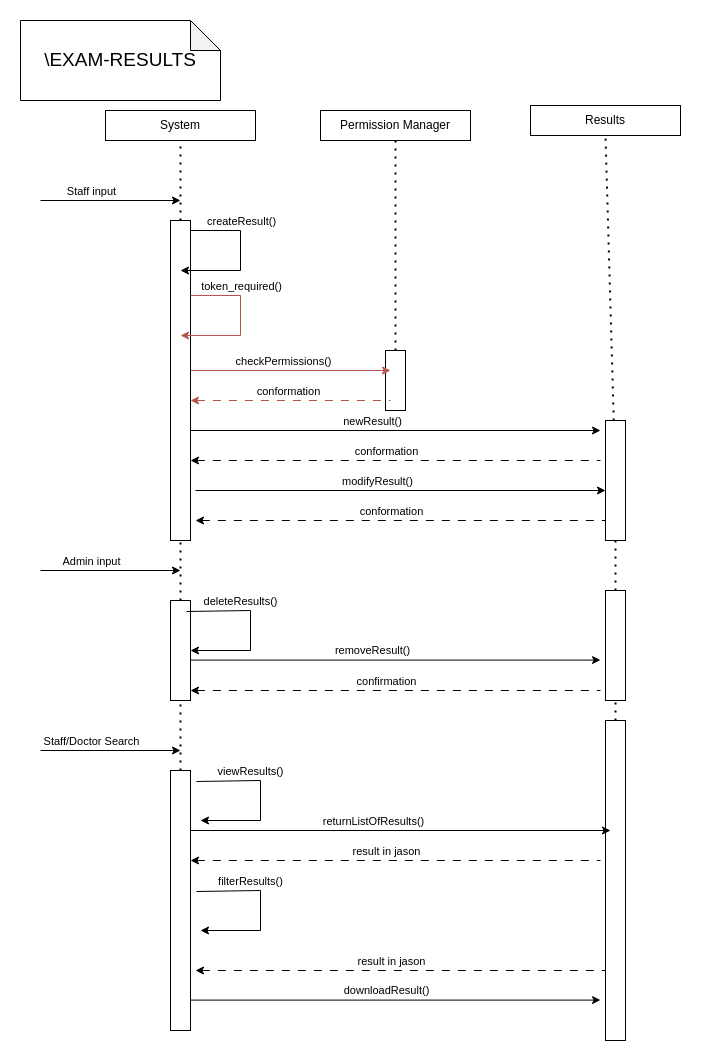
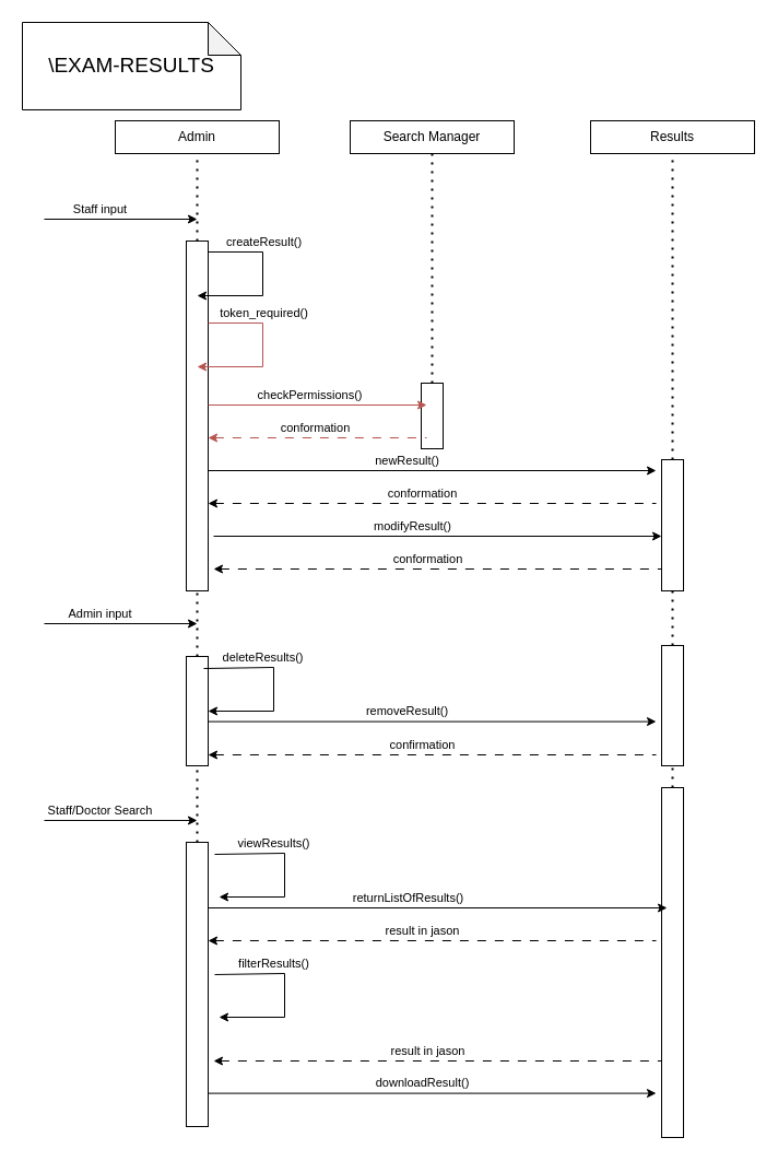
  <mxCell id="0" />
  <mxCell id="1" parent="0" />
  <mxCell id="2" value="" style="rounded=0;whiteSpace=wrap;html=1;" parent="1" vertex="1"><mxGeometry x="385" y="350" width="20" height="60" as="geometry" /></mxCell>
  <mxCell id="3" value="" style="rounded=0;whiteSpace=wrap;html=1;" parent="1" vertex="1"><mxGeometry x="170" y="220" width="20" height="320" as="geometry" /></mxCell>
- <mxCell id="4" value="System" style="rounded=0;whiteSpace=wrap;html=1;" parent="1" vertex="1"><mxGeometry x="105" y="110" width="150" height="30" as="geometry" /></mxCell>
+ <mxCell id="4" value="Admin" style="rounded=0;whiteSpace=wrap;html=1;" parent="1" vertex="1"><mxGeometry x="105" y="110" width="150" height="30" as="geometry" /></mxCell>
  <mxCell id="5" value="" style="endArrow=none;dashed=1;html=1;dashPattern=1 3;strokeWidth=2;rounded=0;entryX=0.5;entryY=1;entryDx=0;entryDy=0;" parent="1" source="3" target="4" edge="1"><mxGeometry width="50" height="50" relative="1" as="geometry"><mxPoint x="185" y="640" as="sourcePoint" /><mxPoint x="450" y="320" as="targetPoint" /></mxGeometry></mxCell>
  <mxCell id="6" value="&lt;font style=&quot;font-size: 19px;&quot;&gt;\EXAM-RESULTS&lt;/font&gt;" style="shape=note;whiteSpace=wrap;html=1;backgroundOutline=1;darkOpacity=0.05;" parent="1" vertex="1"><mxGeometry x="20" y="20" width="200" height="80" as="geometry" /></mxCell>
  <mxCell id="7" value="" style="endArrow=classic;html=1;rounded=0;" parent="1" edge="1"><mxGeometry width="50" height="50" relative="1" as="geometry"><mxPoint x="40" y="200" as="sourcePoint" /><mxPoint x="180" y="200" as="targetPoint" /></mxGeometry></mxCell>
  <mxCell id="8" value="Staff input" style="edgeLabel;html=1;align=center;verticalAlign=middle;resizable=0;points=[];" parent="7" vertex="1" connectable="0"><mxGeometry x="-0.612" y="-2" relative="1" as="geometry"><mxPoint x="23" y="-12" as="offset" /></mxGeometry></mxCell>
  <mxCell id="9" value="" style="endArrow=classic;html=1;rounded=0;" parent="1" edge="1"><mxGeometry width="50" height="50" relative="1" as="geometry"><mxPoint x="190" y="230" as="sourcePoint" /><mxPoint x="180" y="270" as="targetPoint" /><Array as="points"><mxPoint x="240" y="230" /><mxPoint x="240" y="270" /></Array></mxGeometry></mxCell>
  <mxCell id="10" value="createResult()" style="edgeLabel;html=1;align=center;verticalAlign=middle;resizable=0;points=[];" parent="9" vertex="1" connectable="0"><mxGeometry x="-0.612" y="-2" relative="1" as="geometry"><mxPoint x="21" y="-12" as="offset" /></mxGeometry></mxCell>
  <mxCell id="11" value="" style="endArrow=classic;html=1;rounded=0;" parent="1" edge="1"><mxGeometry width="50" height="50" relative="1" as="geometry"><mxPoint x="190" y="430" as="sourcePoint" /><mxPoint x="600" y="430" as="targetPoint" /></mxGeometry></mxCell>
  <mxCell id="12" value="newResult()" style="edgeLabel;html=1;align=center;verticalAlign=middle;resizable=0;points=[];" parent="11" vertex="1" connectable="0"><mxGeometry x="-0.612" y="-2" relative="1" as="geometry"><mxPoint x="101" y="-12" as="offset" /></mxGeometry></mxCell>
  <mxCell id="13" value="" style="endArrow=none;html=1;rounded=0;dashed=1;dashPattern=8 8;startArrow=classic;startFill=1;endFill=0;" parent="1" edge="1"><mxGeometry width="50" height="50" relative="1" as="geometry"><mxPoint x="190" y="460" as="sourcePoint" /><mxPoint x="600" y="460" as="targetPoint" /></mxGeometry></mxCell>
  <mxCell id="14" value="conformation" style="edgeLabel;html=1;align=center;verticalAlign=middle;resizable=0;points=[];" parent="13" vertex="1" connectable="0"><mxGeometry x="0.297" y="2" relative="1" as="geometry"><mxPoint x="-71" y="-8" as="offset" /></mxGeometry></mxCell>
  <mxCell id="15" value="" style="endArrow=none;dashed=1;html=1;dashPattern=1 3;strokeWidth=2;rounded=0;entryX=0.5;entryY=1;entryDx=0;entryDy=0;" parent="1" source="38" target="3" edge="1"><mxGeometry width="50" height="50" relative="1" as="geometry"><mxPoint x="180" y="890.833" as="sourcePoint" /><mxPoint x="185" y="180" as="targetPoint" /></mxGeometry></mxCell>
- <mxCell id="16" value="Results" style="rounded=0;whiteSpace=wrap;html=1;" parent="1" vertex="1"><mxGeometry x="530" y="105" width="150" height="30" as="geometry" /></mxCell>
+ <mxCell id="16" value="Results" style="rounded=0;whiteSpace=wrap;html=1;" parent="1" vertex="1"><mxGeometry x="540" y="110" width="150" height="30" as="geometry" /></mxCell>
  <mxCell id="17" value="" style="endArrow=none;dashed=1;html=1;dashPattern=1 3;strokeWidth=2;rounded=0;entryX=0.5;entryY=1;entryDx=0;entryDy=0;" parent="1" source="19" target="16" edge="1"><mxGeometry width="50" height="50" relative="1" as="geometry"><mxPoint x="615" y="690" as="sourcePoint" /><mxPoint x="610" y="290" as="targetPoint" /></mxGeometry></mxCell>
  <mxCell id="18" value="" style="endArrow=none;dashed=1;html=1;dashPattern=1 3;strokeWidth=2;rounded=0;entryX=0.5;entryY=1;entryDx=0;entryDy=0;" parent="1" source="48" target="19" edge="1"><mxGeometry width="50" height="50" relative="1" as="geometry"><mxPoint x="620" y="850" as="sourcePoint" /><mxPoint x="615" y="180" as="targetPoint" /></mxGeometry></mxCell>
  <mxCell id="19" value="" style="rounded=0;whiteSpace=wrap;html=1;" parent="1" vertex="1"><mxGeometry x="605" y="420" width="20" height="120" as="geometry" /></mxCell>
  <mxCell id="20" value="" style="endArrow=classic;html=1;rounded=0;fillColor=#f8cecc;strokeColor=#b85450;" parent="1" edge="1"><mxGeometry width="50" height="50" relative="1" as="geometry"><mxPoint x="190" y="295" as="sourcePoint" /><mxPoint x="180" y="335" as="targetPoint" /><Array as="points"><mxPoint x="240" y="295" /><mxPoint x="240" y="335" /></Array></mxGeometry></mxCell>
  <mxCell id="21" value="token_required()" style="edgeLabel;html=1;align=center;verticalAlign=middle;resizable=0;points=[];" parent="20" vertex="1" connectable="0"><mxGeometry x="-0.612" y="-2" relative="1" as="geometry"><mxPoint x="21" y="-12" as="offset" /></mxGeometry></mxCell>
- <mxCell id="22" value="Permission Manager" style="rounded=0;whiteSpace=wrap;html=1;" parent="1" vertex="1"><mxGeometry x="320" y="110" width="150" height="30" as="geometry" /></mxCell>
+ <mxCell id="22" value="Search Manager" style="rounded=0;whiteSpace=wrap;html=1;" parent="1" vertex="1"><mxGeometry x="320" y="110" width="150" height="30" as="geometry" /></mxCell>
  <mxCell id="23" value="" style="endArrow=none;dashed=1;html=1;dashPattern=1 3;strokeWidth=2;rounded=0;entryX=0.5;entryY=1;entryDx=0;entryDy=0;" parent="1" source="2" target="22" edge="1"><mxGeometry width="50" height="50" relative="1" as="geometry"><mxPoint x="400" y="640" as="sourcePoint" /><mxPoint x="390" y="290" as="targetPoint" /></mxGeometry></mxCell>
  <mxCell id="24" value="" style="endArrow=classic;html=1;rounded=0;fillColor=#f8cecc;strokeColor=#b85450;" parent="1" edge="1"><mxGeometry width="50" height="50" relative="1" as="geometry"><mxPoint x="190" y="370" as="sourcePoint" /><mxPoint x="390" y="370" as="targetPoint" /></mxGeometry></mxCell>
  <mxCell id="25" value="checkPermissions()" style="edgeLabel;html=1;align=center;verticalAlign=middle;resizable=0;points=[];" parent="24" vertex="1" connectable="0"><mxGeometry x="-0.612" y="-2" relative="1" as="geometry"><mxPoint x="53" y="-12" as="offset" /></mxGeometry></mxCell>
  <mxCell id="26" value="" style="endArrow=none;html=1;rounded=0;dashed=1;dashPattern=8 8;startArrow=classic;startFill=1;endFill=0;fillColor=#f8cecc;strokeColor=#b85450;" parent="1" edge="1"><mxGeometry width="50" height="50" relative="1" as="geometry"><mxPoint x="190" y="400" as="sourcePoint" /><mxPoint x="390" y="400" as="targetPoint" /></mxGeometry></mxCell>
  <mxCell id="27" value="conformation" style="edgeLabel;html=1;align=center;verticalAlign=middle;resizable=0;points=[];" parent="26" vertex="1" connectable="0"><mxGeometry x="0.297" y="2" relative="1" as="geometry"><mxPoint x="-33" y="-8" as="offset" /></mxGeometry></mxCell>
  <mxCell id="28" value="" style="endArrow=none;dashed=1;html=1;dashPattern=1 3;strokeWidth=2;rounded=0;entryX=0.5;entryY=1;entryDx=0;entryDy=0;exitX=0.5;exitY=1;exitDx=0;exitDy=0;" parent="1" source="2" target="2" edge="1"><mxGeometry width="50" height="50" relative="1" as="geometry"><mxPoint x="395" y="510" as="sourcePoint" /><mxPoint x="395" y="180" as="targetPoint" /></mxGeometry></mxCell>
  <mxCell id="29" value="" style="endArrow=classic;html=1;rounded=0;" parent="1" edge="1"><mxGeometry width="50" height="50" relative="1" as="geometry"><mxPoint x="40" y="570" as="sourcePoint" /><mxPoint x="180" y="570" as="targetPoint" /></mxGeometry></mxCell>
  <mxCell id="30" value="Admin input" style="edgeLabel;html=1;align=center;verticalAlign=middle;resizable=0;points=[];" parent="29" vertex="1" connectable="0"><mxGeometry x="-0.612" y="-2" relative="1" as="geometry"><mxPoint x="23" y="-12" as="offset" /></mxGeometry></mxCell>
  <mxCell id="31" value="" style="endArrow=classic;html=1;rounded=0;" parent="1" edge="1"><mxGeometry width="50" height="50" relative="1" as="geometry"><mxPoint x="190" y="659.58" as="sourcePoint" /><mxPoint x="600" y="659.58" as="targetPoint" /></mxGeometry></mxCell>
  <mxCell id="32" value="removeResult()" style="edgeLabel;html=1;align=center;verticalAlign=middle;resizable=0;points=[];" parent="31" vertex="1" connectable="0"><mxGeometry x="-0.612" y="-2" relative="1" as="geometry"><mxPoint x="101" y="-12" as="offset" /></mxGeometry></mxCell>
  <mxCell id="33" value="" style="endArrow=none;html=1;rounded=0;dashed=1;dashPattern=8 8;startArrow=classic;startFill=1;endFill=0;" parent="1" edge="1"><mxGeometry width="50" height="50" relative="1" as="geometry"><mxPoint x="190" y="690" as="sourcePoint" /><mxPoint x="600" y="690" as="targetPoint" /></mxGeometry></mxCell>
  <mxCell id="34" value="confirmation" style="edgeLabel;html=1;align=center;verticalAlign=middle;resizable=0;points=[];" parent="33" vertex="1" connectable="0"><mxGeometry x="0.297" y="2" relative="1" as="geometry"><mxPoint x="-71" y="-8" as="offset" /></mxGeometry></mxCell>
  <mxCell id="35" value="" style="endArrow=none;dashed=1;html=1;dashPattern=1 3;strokeWidth=2;rounded=0;entryX=0.5;entryY=1;entryDx=0;entryDy=0;" parent="1" target="36" edge="1"><mxGeometry width="50" height="50" relative="1" as="geometry"><mxPoint x="615" y="900" as="sourcePoint" /><mxPoint x="615" y="480" as="targetPoint" /></mxGeometry></mxCell>
  <mxCell id="36" value="" style="rounded=0;whiteSpace=wrap;html=1;" parent="1" vertex="1"><mxGeometry x="605" y="720" width="20" height="320" as="geometry" /></mxCell>
  <mxCell id="37" value="" style="endArrow=none;dashed=1;html=1;dashPattern=1 3;strokeWidth=2;rounded=0;entryX=0.5;entryY=1;entryDx=0;entryDy=0;" parent="1" source="40" target="38" edge="1"><mxGeometry width="50" height="50" relative="1" as="geometry"><mxPoint x="180" y="890.833" as="sourcePoint" /><mxPoint x="180" y="480" as="targetPoint" /></mxGeometry></mxCell>
  <mxCell id="38" value="" style="rounded=0;whiteSpace=wrap;html=1;" parent="1" vertex="1"><mxGeometry x="170" y="600" width="20" height="100" as="geometry" /></mxCell>
  <mxCell id="39" value="" style="endArrow=none;dashed=1;html=1;dashPattern=1 3;strokeWidth=2;rounded=0;entryX=0.5;entryY=1;entryDx=0;entryDy=0;" parent="1" target="40" edge="1"><mxGeometry width="50" height="50" relative="1" as="geometry"><mxPoint x="180" y="910" as="sourcePoint" /><mxPoint x="180" y="590" as="targetPoint" /></mxGeometry></mxCell>
  <mxCell id="40" value="" style="rounded=0;whiteSpace=wrap;html=1;" parent="1" vertex="1"><mxGeometry x="170" y="770" width="20" height="260" as="geometry" /></mxCell>
  <mxCell id="41" value="" style="endArrow=classic;html=1;rounded=0;" parent="1" edge="1"><mxGeometry width="50" height="50" relative="1" as="geometry"><mxPoint x="40" y="750" as="sourcePoint" /><mxPoint x="180" y="750" as="targetPoint" /></mxGeometry></mxCell>
  <mxCell id="42" value="Staff/Doctor Search" style="edgeLabel;html=1;align=center;verticalAlign=middle;resizable=0;points=[];" parent="41" vertex="1" connectable="0"><mxGeometry x="-0.612" y="-2" relative="1" as="geometry"><mxPoint x="23" y="-12" as="offset" /></mxGeometry></mxCell>
  <mxCell id="43" value="" style="endArrow=classic;html=1;rounded=0;" parent="1" edge="1"><mxGeometry width="50" height="50" relative="1" as="geometry"><mxPoint x="195" y="490" as="sourcePoint" /><mxPoint x="605" y="490" as="targetPoint" /></mxGeometry></mxCell>
  <mxCell id="44" value="modifyResult()" style="edgeLabel;html=1;align=center;verticalAlign=middle;resizable=0;points=[];" parent="43" vertex="1" connectable="0"><mxGeometry x="-0.612" y="-2" relative="1" as="geometry"><mxPoint x="101" y="-12" as="offset" /></mxGeometry></mxCell>
  <mxCell id="45" value="" style="endArrow=none;html=1;rounded=0;dashed=1;dashPattern=8 8;startArrow=classic;startFill=1;endFill=0;" parent="1" edge="1"><mxGeometry width="50" height="50" relative="1" as="geometry"><mxPoint x="195" y="520" as="sourcePoint" /><mxPoint x="605" y="520" as="targetPoint" /></mxGeometry></mxCell>
  <mxCell id="46" value="conformation" style="edgeLabel;html=1;align=center;verticalAlign=middle;resizable=0;points=[];" parent="45" vertex="1" connectable="0"><mxGeometry x="0.297" y="2" relative="1" as="geometry"><mxPoint x="-71" y="-8" as="offset" /></mxGeometry></mxCell>
  <mxCell id="47" value="" style="endArrow=none;dashed=1;html=1;dashPattern=1 3;strokeWidth=2;rounded=0;entryX=0.5;entryY=1;entryDx=0;entryDy=0;" parent="1" source="36" target="48" edge="1"><mxGeometry width="50" height="50" relative="1" as="geometry"><mxPoint x="615" y="790" as="sourcePoint" /><mxPoint x="615" y="540" as="targetPoint" /></mxGeometry></mxCell>
  <mxCell id="48" value="" style="rounded=0;whiteSpace=wrap;html=1;" parent="1" vertex="1"><mxGeometry x="605" y="590" width="20" height="110" as="geometry" /></mxCell>
  <mxCell id="49" value="" style="endArrow=classic;html=1;rounded=0;" parent="1" edge="1"><mxGeometry width="50" height="50" relative="1" as="geometry"><mxPoint x="190" y="830" as="sourcePoint" /><mxPoint x="610" y="830" as="targetPoint" /></mxGeometry></mxCell>
  <mxCell id="50" value="returnListOfResults()" style="edgeLabel;html=1;align=center;verticalAlign=middle;resizable=0;points=[];" parent="49" vertex="1" connectable="0"><mxGeometry x="-0.612" y="-2" relative="1" as="geometry"><mxPoint x="101" y="-12" as="offset" /></mxGeometry></mxCell>
  <mxCell id="51" style="edgeStyle=orthogonalEdgeStyle;rounded=0;orthogonalLoop=1;jettySize=auto;html=1;" parent="1" edge="1"><mxGeometry relative="1" as="geometry"><mxPoint x="600" y="999.6" as="targetPoint" /><mxPoint x="190" y="999.6" as="sourcePoint" /><Array as="points"><mxPoint x="600" y="999.6" /></Array></mxGeometry></mxCell>
  <mxCell id="52" value="downloadResult()" style="edgeLabel;html=1;align=center;verticalAlign=middle;resizable=0;points=[];" parent="51" vertex="1" connectable="0"><mxGeometry x="0.094" y="1" relative="1" as="geometry"><mxPoint x="-29" y="-9" as="offset" /></mxGeometry></mxCell>
  <mxCell id="53" value="" style="endArrow=none;html=1;rounded=0;dashed=1;dashPattern=8 8;startArrow=classic;startFill=1;endFill=0;" parent="1" edge="1"><mxGeometry width="50" height="50" relative="1" as="geometry"><mxPoint x="190" y="860" as="sourcePoint" /><mxPoint x="600" y="860" as="targetPoint" /></mxGeometry></mxCell>
  <mxCell id="54" value="result in jason" style="edgeLabel;html=1;align=center;verticalAlign=middle;resizable=0;points=[];" parent="53" vertex="1" connectable="0"><mxGeometry x="0.297" y="2" relative="1" as="geometry"><mxPoint x="-71" y="-8" as="offset" /></mxGeometry></mxCell>
  <mxCell id="55" value="" style="endArrow=none;html=1;rounded=0;dashed=1;dashPattern=8 8;startArrow=classic;startFill=1;endFill=0;" parent="1" edge="1"><mxGeometry width="50" height="50" relative="1" as="geometry"><mxPoint x="195" y="970" as="sourcePoint" /><mxPoint x="605" y="970" as="targetPoint" /></mxGeometry></mxCell>
  <mxCell id="56" value="result in jason" style="edgeLabel;html=1;align=center;verticalAlign=middle;resizable=0;points=[];" parent="55" vertex="1" connectable="0"><mxGeometry x="0.297" y="2" relative="1" as="geometry"><mxPoint x="-71" y="-8" as="offset" /></mxGeometry></mxCell>
  <mxCell id="57" value="" style="endArrow=classic;html=1;rounded=0;exitX=0.8;exitY=0.11;exitDx=0;exitDy=0;exitPerimeter=0;" parent="1" source="38" edge="1"><mxGeometry width="50" height="50" relative="1" as="geometry"><mxPoint x="200" y="610" as="sourcePoint" /><mxPoint x="190" y="650" as="targetPoint" /><Array as="points"><mxPoint x="250" y="610" /><mxPoint x="250" y="650" /></Array></mxGeometry></mxCell>
  <mxCell id="58" value="deleteResults()" style="edgeLabel;html=1;align=center;verticalAlign=middle;resizable=0;points=[];" parent="57" vertex="1" connectable="0"><mxGeometry x="-0.612" y="-2" relative="1" as="geometry"><mxPoint x="21" y="-12" as="offset" /></mxGeometry></mxCell>
  <mxCell id="59" value="" style="endArrow=classic;html=1;rounded=0;exitX=0.8;exitY=0.11;exitDx=0;exitDy=0;exitPerimeter=0;" parent="1" edge="1"><mxGeometry width="50" height="50" relative="1" as="geometry"><mxPoint x="196" y="891" as="sourcePoint" /><mxPoint x="200" y="930" as="targetPoint" /><Array as="points"><mxPoint x="260" y="890" /><mxPoint x="260" y="930" /></Array></mxGeometry></mxCell>
  <mxCell id="60" value="filterResults()" style="edgeLabel;html=1;align=center;verticalAlign=middle;resizable=0;points=[];" parent="59" vertex="1" connectable="0"><mxGeometry x="-0.612" y="-2" relative="1" as="geometry"><mxPoint x="21" y="-12" as="offset" /></mxGeometry></mxCell>
  <mxCell id="61" value="" style="endArrow=classic;html=1;rounded=0;exitX=0.8;exitY=0.11;exitDx=0;exitDy=0;exitPerimeter=0;" parent="1" edge="1"><mxGeometry width="50" height="50" relative="1" as="geometry"><mxPoint x="196" y="781" as="sourcePoint" /><mxPoint x="200" y="820" as="targetPoint" /><Array as="points"><mxPoint x="260" y="780" /><mxPoint x="260" y="820" /></Array></mxGeometry></mxCell>
  <mxCell id="62" value="viewResults()" style="edgeLabel;html=1;align=center;verticalAlign=middle;resizable=0;points=[];" parent="61" vertex="1" connectable="0"><mxGeometry x="-0.612" y="-2" relative="1" as="geometry"><mxPoint x="21" y="-12" as="offset" /></mxGeometry></mxCell>
